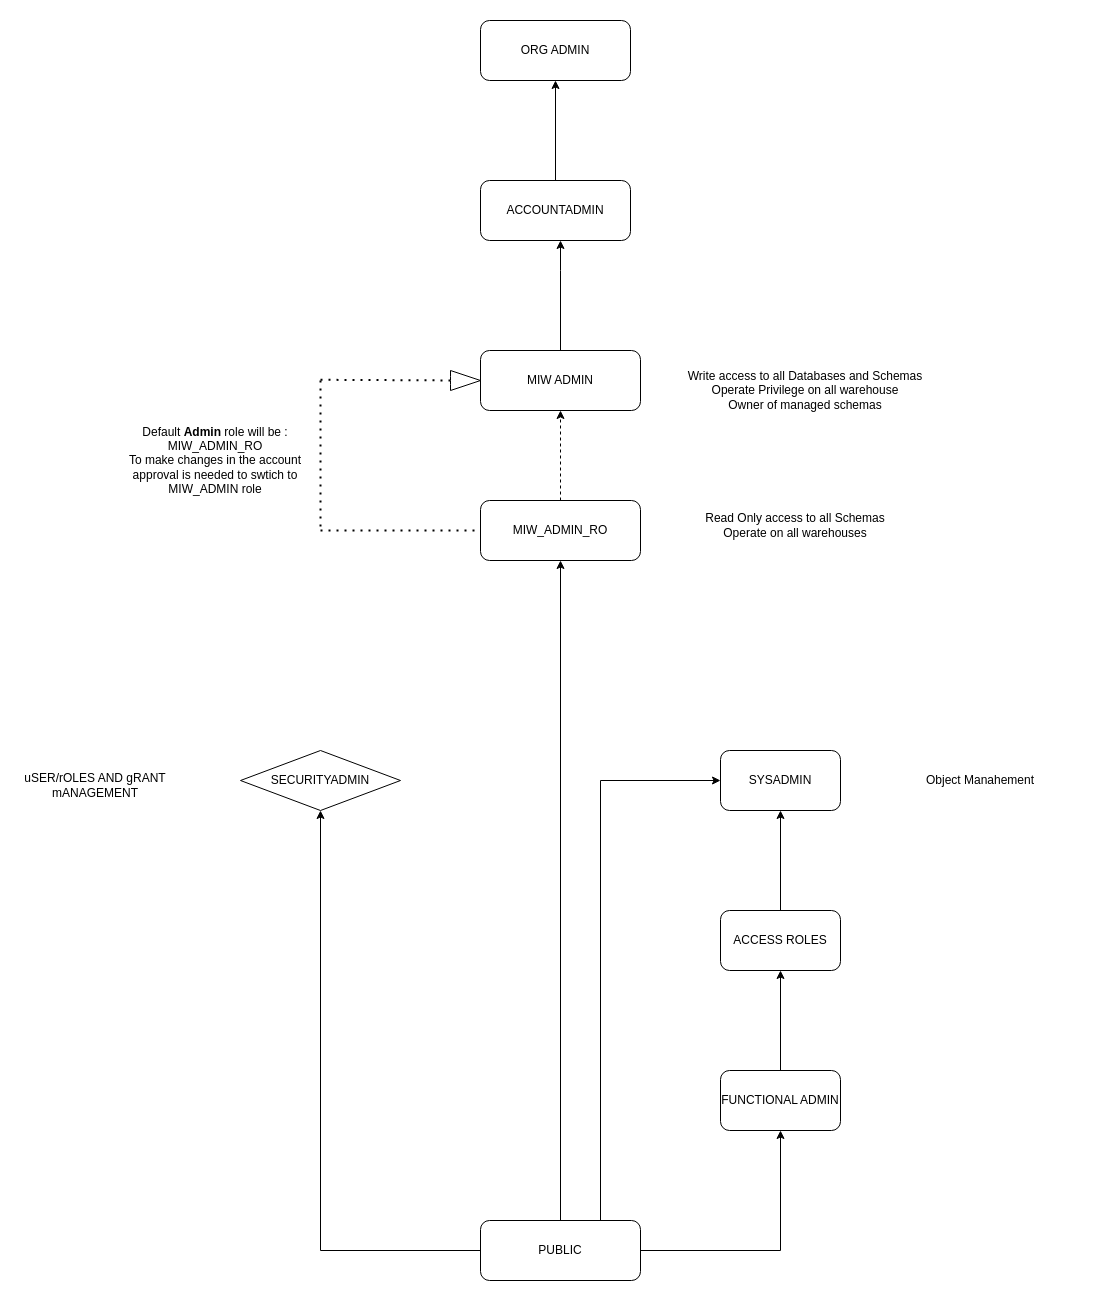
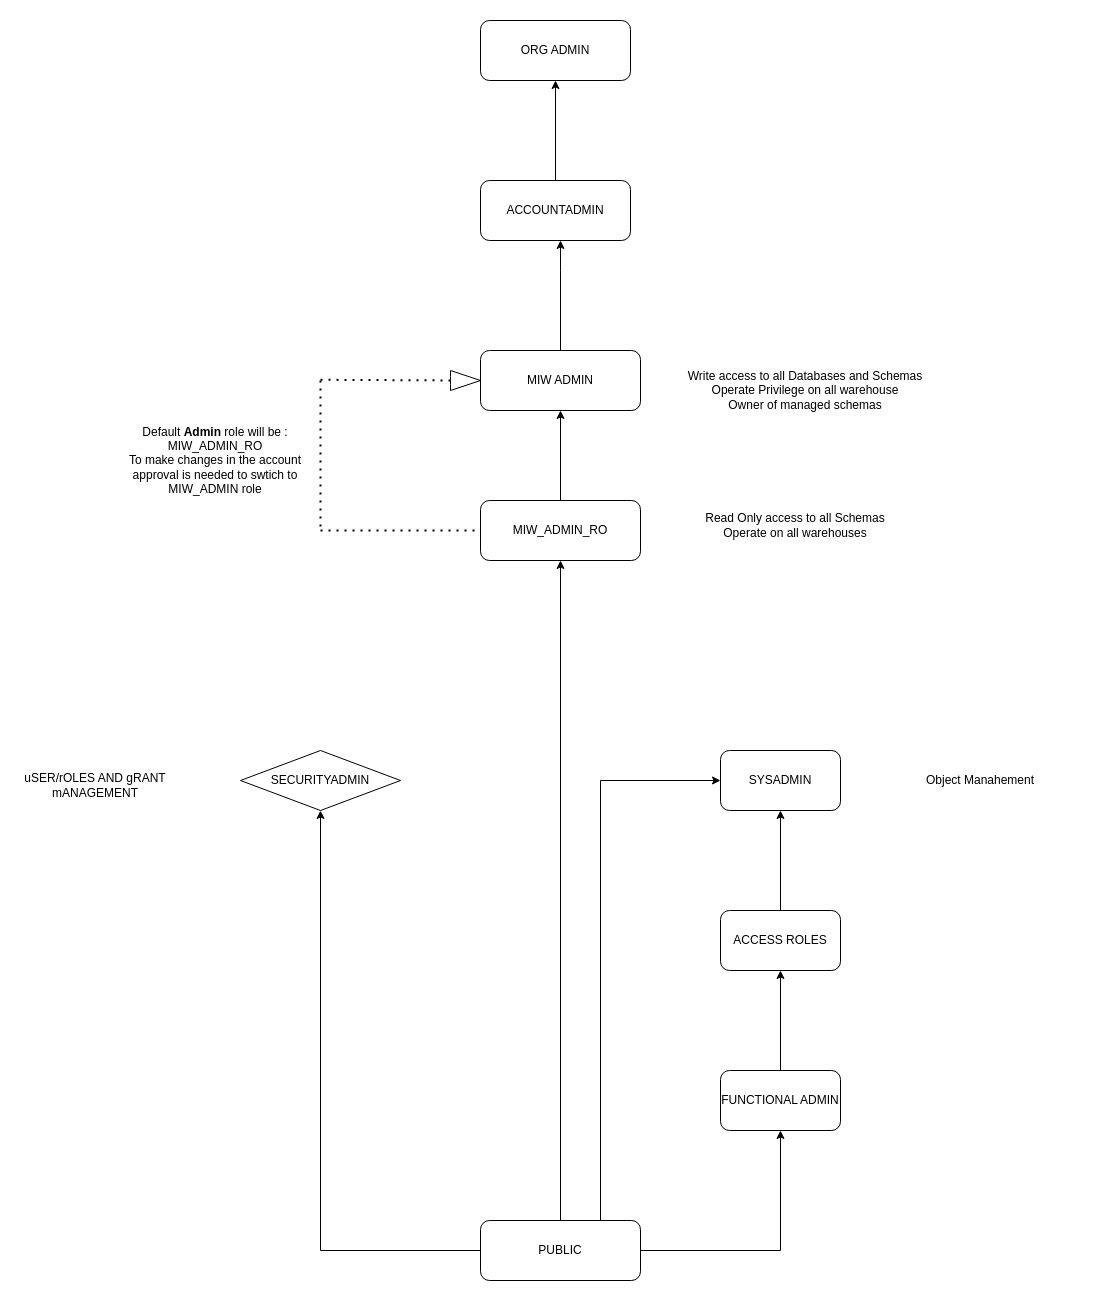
  <mxCell id="0" />
  <mxCell id="1" parent="0" />
  <mxCell id="2" value="" style="edgeStyle=orthogonalEdgeStyle;rounded=0;orthogonalLoop=1;jettySize=auto;html=1;" edge="1" parent="1" source="3" target="5"><mxGeometry relative="1" as="geometry" /></mxCell>
  <mxCell id="3" value="FUNCTIONAL ADMIN" style="rounded=1;whiteSpace=wrap;html=1;" vertex="1" parent="1"><mxGeometry x="720" y="1070" width="120" height="60" as="geometry" /></mxCell>
  <mxCell id="4" value="" style="edgeStyle=orthogonalEdgeStyle;rounded=0;orthogonalLoop=1;jettySize=auto;html=1;" edge="1" parent="1" source="5" target="6"><mxGeometry relative="1" as="geometry" /></mxCell>
  <mxCell id="5" value="ACCESS ROLES" style="rounded=1;whiteSpace=wrap;html=1;" vertex="1" parent="1"><mxGeometry x="720" y="910" width="120" height="60" as="geometry" /></mxCell>
  <mxCell id="6" value="SYSADMIN" style="rounded=1;whiteSpace=wrap;html=1;" vertex="1" parent="1"><mxGeometry x="720" y="750" width="120" height="60" as="geometry" /></mxCell>
  <mxCell id="7" value="SECURITYADMIN" style="rhombus;whiteSpace=wrap;html=1;" vertex="1" parent="1"><mxGeometry x="240" y="750" width="160" height="60" as="geometry" /></mxCell>
- <mxCell id="8" value="" style="edgeStyle=orthogonalEdgeStyle;rounded=0;orthogonalLoop=1;jettySize=auto;html=1;dashed=1;" edge="1" parent="1" source="9" target="11"><mxGeometry relative="1" as="geometry" /></mxCell>
+ <mxCell id="8" value="" style="edgeStyle=orthogonalEdgeStyle;rounded=0;orthogonalLoop=1;jettySize=auto;html=1;" edge="1" parent="1" source="9" target="11"><mxGeometry relative="1" as="geometry" /></mxCell>
  <mxCell id="9" value="MIW_ADMIN_RO" style="rounded=1;whiteSpace=wrap;html=1;" vertex="1" parent="1"><mxGeometry x="480" y="500" width="160" height="60" as="geometry" /></mxCell>
  <mxCell id="10" value="" style="edgeStyle=orthogonalEdgeStyle;rounded=0;orthogonalLoop=1;jettySize=auto;html=1;" edge="1" parent="1" source="11" target="13"><mxGeometry relative="1" as="geometry"><Array as="points"><mxPoint x="560" y="270" /><mxPoint x="560" y="270" /></Array></mxGeometry></mxCell>
  <mxCell id="11" value="MIW ADMIN" style="rounded=1;whiteSpace=wrap;html=1;" vertex="1" parent="1"><mxGeometry x="480" y="350" width="160" height="60" as="geometry" /></mxCell>
  <mxCell id="12" value="" style="edgeStyle=orthogonalEdgeStyle;rounded=0;orthogonalLoop=1;jettySize=auto;html=1;" edge="1" parent="1" source="13" target="14"><mxGeometry relative="1" as="geometry" /></mxCell>
  <mxCell id="13" value="ACCOUNTADMIN" style="rounded=1;whiteSpace=wrap;html=1;" vertex="1" parent="1"><mxGeometry x="480" y="180" width="150" height="60" as="geometry" /></mxCell>
  <mxCell id="14" value="ORG ADMIN" style="rounded=1;whiteSpace=wrap;html=1;" vertex="1" parent="1"><mxGeometry x="480" y="20" width="150" height="60" as="geometry" /></mxCell>
  <mxCell id="15" style="edgeStyle=orthogonalEdgeStyle;rounded=0;orthogonalLoop=1;jettySize=auto;html=1;exitX=0.5;exitY=1;exitDx=0;exitDy=0;" edge="1" parent="1" source="6" target="6"><mxGeometry relative="1" as="geometry" /></mxCell>
  <mxCell id="16" style="edgeStyle=orthogonalEdgeStyle;rounded=0;orthogonalLoop=1;jettySize=auto;html=1;entryX=0.5;entryY=1;entryDx=0;entryDy=0;" edge="1" parent="1" source="20" target="9"><mxGeometry relative="1" as="geometry" /></mxCell>
  <mxCell id="17" style="edgeStyle=orthogonalEdgeStyle;rounded=0;orthogonalLoop=1;jettySize=auto;html=1;entryX=0.5;entryY=1;entryDx=0;entryDy=0;" edge="1" parent="1" source="20" target="7"><mxGeometry relative="1" as="geometry" /></mxCell>
  <mxCell id="18" style="edgeStyle=orthogonalEdgeStyle;rounded=0;orthogonalLoop=1;jettySize=auto;html=1;entryX=0.5;entryY=1;entryDx=0;entryDy=0;" edge="1" parent="1" source="20" target="3"><mxGeometry relative="1" as="geometry" /></mxCell>
  <mxCell id="19" style="edgeStyle=orthogonalEdgeStyle;rounded=0;orthogonalLoop=1;jettySize=auto;html=1;entryX=0;entryY=0.5;entryDx=0;entryDy=0;" edge="1" parent="1" source="20" target="6"><mxGeometry relative="1" as="geometry"><Array as="points"><mxPoint x="600" y="780" /></Array></mxGeometry></mxCell>
  <mxCell id="20" value="PUBLIC" style="rounded=1;whiteSpace=wrap;html=1;" vertex="1" parent="1"><mxGeometry x="480" y="1220" width="160" height="60" as="geometry" /></mxCell>
  <mxCell id="21" value="uSER/rOLES AND gRANT mANAGEMENT" style="text;strokeColor=none;align=center;fillColor=none;html=1;verticalAlign=middle;whiteSpace=wrap;rounded=0;" vertex="1" parent="1"><mxGeometry x="20" y="750" width="150" height="70" as="geometry" /></mxCell>
  <mxCell id="22" value="Object Manahement" style="text;strokeColor=none;align=center;fillColor=none;html=1;verticalAlign=middle;whiteSpace=wrap;rounded=0;" vertex="1" parent="1"><mxGeometry x="870" y="765" width="220" height="30" as="geometry" /></mxCell>
  <mxCell id="23" value="Read Only access to all Schemas&lt;br&gt;Operate on all warehouses" style="text;strokeColor=none;align=center;fillColor=none;html=1;verticalAlign=middle;whiteSpace=wrap;rounded=0;" vertex="1" parent="1"><mxGeometry x="680" y="510" width="230" height="30" as="geometry" /></mxCell>
  <mxCell id="24" value="Write access to all Databases and Schemas&lt;br&gt;Operate Privilege on all warehouse&lt;br&gt;Owner of managed schemas" style="text;strokeColor=none;align=center;fillColor=none;html=1;verticalAlign=middle;whiteSpace=wrap;rounded=0;" vertex="1" parent="1"><mxGeometry x="670" y="320" width="270" height="140" as="geometry" /></mxCell>
  <mxCell id="25" value="" style="endArrow=none;dashed=1;html=1;dashPattern=1 3;strokeWidth=2;rounded=0;" edge="1" parent="1"><mxGeometry width="50" height="50" relative="1" as="geometry"><mxPoint x="320" y="530" as="sourcePoint" /><mxPoint x="480" y="530" as="targetPoint" /></mxGeometry></mxCell>
  <mxCell id="26" value="" style="endArrow=none;dashed=1;html=1;dashPattern=1 3;strokeWidth=2;rounded=0;" edge="1" parent="1"><mxGeometry width="50" height="50" relative="1" as="geometry"><mxPoint x="320" y="380" as="sourcePoint" /><mxPoint x="320" y="529.29" as="targetPoint" /></mxGeometry></mxCell>
  <mxCell id="27" value="" style="endArrow=none;dashed=1;html=1;dashPattern=1 3;strokeWidth=2;rounded=0;" edge="1" parent="1" source="29"><mxGeometry width="50" height="50" relative="1" as="geometry"><mxPoint x="320" y="379.29" as="sourcePoint" /><mxPoint x="480" y="379.29" as="targetPoint" /></mxGeometry></mxCell>
  <mxCell id="28" value="" style="endArrow=none;dashed=1;html=1;dashPattern=1 3;strokeWidth=2;rounded=0;" edge="1" parent="1" target="29"><mxGeometry width="50" height="50" relative="1" as="geometry"><mxPoint x="320" y="379.29" as="sourcePoint" /><mxPoint x="480" y="379.29" as="targetPoint" /></mxGeometry></mxCell>
  <mxCell id="29" value="" style="html=1;shadow=0;dashed=0;align=center;verticalAlign=middle;shape=mxgraph.arrows2.arrow;dy=0.6;dx=40;notch=0;" vertex="1" parent="1"><mxGeometry x="450" y="370" width="30" height="20" as="geometry" /></mxCell>
  <mxCell id="30" value="Default &lt;b&gt;Admin&lt;/b&gt; role will be : MIW_ADMIN_RO&lt;br&gt;To make changes in the account approval is needed to swtich to MIW_ADMIN role" style="text;strokeColor=none;align=center;fillColor=none;html=1;verticalAlign=middle;whiteSpace=wrap;rounded=0;" vertex="1" parent="1"><mxGeometry x="110" y="410" width="210" height="100" as="geometry" /></mxCell>
